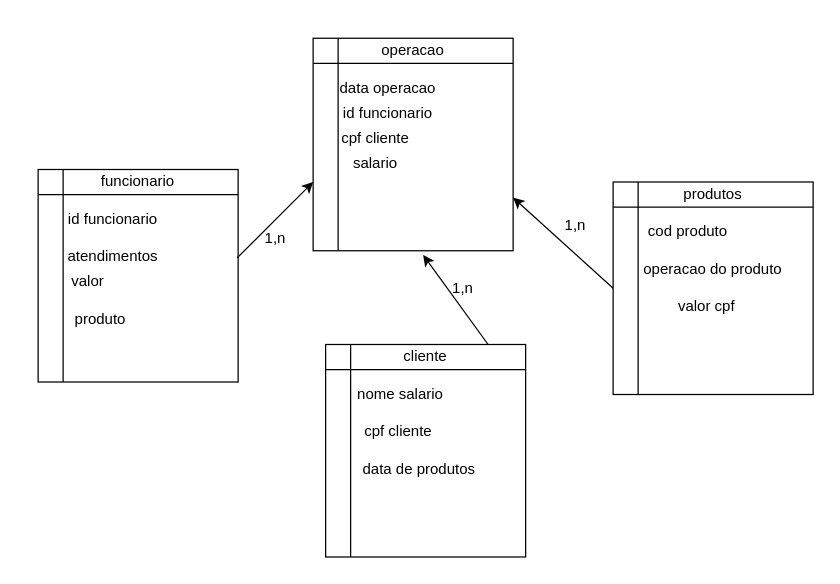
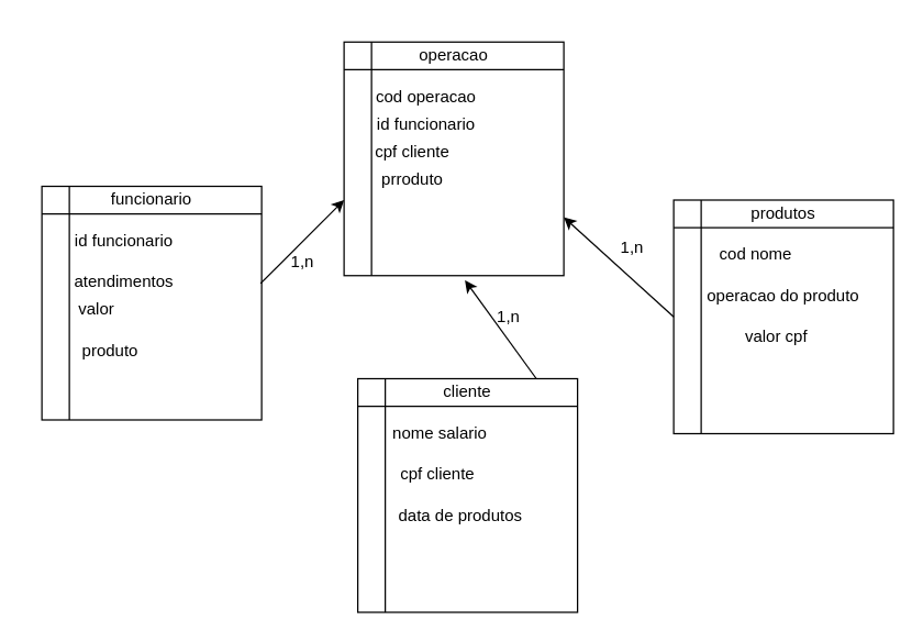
  <mxCell id="0" />
  <mxCell id="1" parent="0" />
  <mxCell id="2" value="" style="shape=internalStorage;whiteSpace=wrap;html=1;backgroundOutline=1;" vertex="1" parent="1"><mxGeometry x="30" y="135" width="160" height="170" as="geometry" /></mxCell>
  <mxCell id="3" value="funcionario&lt;br&gt;" style="text;html=1;strokeColor=none;fillColor=none;align=center;verticalAlign=middle;whiteSpace=wrap;rounded=0;" vertex="1" parent="1"><mxGeometry x="60" y="125" width="100" height="40" as="geometry" /></mxCell>
  <mxCell id="4" value="id funcionario" style="text;html=1;strokeColor=none;fillColor=none;align=center;verticalAlign=middle;whiteSpace=wrap;rounded=0;" vertex="1" parent="1"><mxGeometry x="40" y="155" width="100" height="40" as="geometry" /></mxCell>
  <mxCell id="5" value="atendimentos" style="text;html=1;strokeColor=none;fillColor=none;align=center;verticalAlign=middle;whiteSpace=wrap;rounded=0;" vertex="1" parent="1"><mxGeometry x="40" y="185" width="100" height="40" as="geometry" /></mxCell>
  <mxCell id="6" value="valor" style="text;html=1;strokeColor=none;fillColor=none;align=center;verticalAlign=middle;whiteSpace=wrap;rounded=0;" vertex="1" parent="1"><mxGeometry x="20" y="205" width="100" height="40" as="geometry" /></mxCell>
  <mxCell id="7" value="produto" style="text;html=1;strokeColor=none;fillColor=none;align=center;verticalAlign=middle;whiteSpace=wrap;rounded=0;" vertex="1" parent="1"><mxGeometry x="30" y="235" width="100" height="40" as="geometry" /></mxCell>
  <mxCell id="8" value="" style="shape=internalStorage;whiteSpace=wrap;html=1;backgroundOutline=1;" vertex="1" parent="1"><mxGeometry x="260" y="275" width="160" height="170" as="geometry" /></mxCell>
  <mxCell id="9" value="cliente" style="text;html=1;strokeColor=none;fillColor=none;align=center;verticalAlign=middle;whiteSpace=wrap;rounded=0;" vertex="1" parent="1"><mxGeometry x="290" y="265" width="100" height="40" as="geometry" /></mxCell>
  <mxCell id="10" value="nome salario" style="text;html=1;strokeColor=none;fillColor=none;align=center;verticalAlign=middle;whiteSpace=wrap;rounded=0;" vertex="1" parent="1"><mxGeometry x="270" y="295" width="100" height="40" as="geometry" /></mxCell>
  <mxCell id="11" value="cpf cliente&amp;nbsp;" style="text;html=1;strokeColor=none;fillColor=none;align=center;verticalAlign=middle;whiteSpace=wrap;rounded=0;" vertex="1" parent="1"><mxGeometry x="270" y="325" width="100" height="40" as="geometry" /></mxCell>
  <mxCell id="12" value="data de produtos" style="text;html=1;strokeColor=none;fillColor=none;align=center;verticalAlign=middle;whiteSpace=wrap;rounded=0;" vertex="1" parent="1"><mxGeometry x="270" y="355" width="130" height="40" as="geometry" /></mxCell>
  <mxCell id="13" style="edgeStyle=orthogonalEdgeStyle;rounded=0;orthogonalLoop=1;jettySize=auto;html=1;exitX=1;exitY=1;exitDx=0;exitDy=0;" edge="1" parent="1" source="14"><mxGeometry relative="1" as="geometry"><mxPoint x="410" y="200" as="targetPoint" /></mxGeometry></mxCell>
  <mxCell id="14" value="" style="shape=internalStorage;whiteSpace=wrap;html=1;backgroundOutline=1;" vertex="1" parent="1"><mxGeometry x="250" y="30" width="160" height="170" as="geometry" /></mxCell>
  <mxCell id="15" value="operacao" style="text;html=1;strokeColor=none;fillColor=none;align=center;verticalAlign=middle;whiteSpace=wrap;rounded=0;" vertex="1" parent="1"><mxGeometry x="280" y="20" width="100" height="40" as="geometry" /></mxCell>
- <mxCell id="16" value="data operacao" style="text;html=1;strokeColor=none;fillColor=none;align=center;verticalAlign=middle;whiteSpace=wrap;rounded=0;" vertex="1" parent="1"><mxGeometry x="260" y="50" width="100" height="40" as="geometry" /></mxCell>
+ <mxCell id="16" value="cod operacao" style="text;html=1;strokeColor=none;fillColor=none;align=center;verticalAlign=middle;whiteSpace=wrap;rounded=0;" vertex="1" parent="1"><mxGeometry x="260" y="50" width="100" height="40" as="geometry" /></mxCell>
  <mxCell id="17" value="id funcionario" style="text;html=1;strokeColor=none;fillColor=none;align=center;verticalAlign=middle;whiteSpace=wrap;rounded=0;" vertex="1" parent="1"><mxGeometry x="260" y="70" width="100" height="40" as="geometry" /></mxCell>
  <mxCell id="18" value="cpf cliente" style="text;html=1;strokeColor=none;fillColor=none;align=center;verticalAlign=middle;whiteSpace=wrap;rounded=0;" vertex="1" parent="1"><mxGeometry x="250" y="90" width="100" height="40" as="geometry" /></mxCell>
- <mxCell id="19" value="salario" style="text;html=1;strokeColor=none;fillColor=none;align=center;verticalAlign=middle;whiteSpace=wrap;rounded=0;" vertex="1" parent="1"><mxGeometry x="250" y="110" width="100" height="40" as="geometry" /></mxCell>
+ <mxCell id="19" value="prroduto" style="text;html=1;strokeColor=none;fillColor=none;align=center;verticalAlign=middle;whiteSpace=wrap;rounded=0;" vertex="1" parent="1"><mxGeometry x="250" y="110" width="100" height="40" as="geometry" /></mxCell>
  <mxCell id="20" value="" style="shape=internalStorage;whiteSpace=wrap;html=1;backgroundOutline=1;" vertex="1" parent="1"><mxGeometry x="490" y="145" width="160" height="170" as="geometry" /></mxCell>
  <mxCell id="21" value="produtos" style="text;html=1;strokeColor=none;fillColor=none;align=center;verticalAlign=middle;whiteSpace=wrap;rounded=0;" vertex="1" parent="1"><mxGeometry x="520" y="135" width="100" height="40" as="geometry" /></mxCell>
- <mxCell id="22" value="cod produto" style="text;html=1;strokeColor=none;fillColor=none;align=center;verticalAlign=middle;whiteSpace=wrap;rounded=0;" vertex="1" parent="1"><mxGeometry x="500" y="165" width="100" height="40" as="geometry" /></mxCell>
+ <mxCell id="22" value="cod nome" style="text;html=1;strokeColor=none;fillColor=none;align=center;verticalAlign=middle;whiteSpace=wrap;rounded=0;" vertex="1" parent="1"><mxGeometry x="500" y="165" width="100" height="40" as="geometry" /></mxCell>
  <mxCell id="23" value="operacao do produto" style="text;html=1;strokeColor=none;fillColor=none;align=center;verticalAlign=middle;whiteSpace=wrap;rounded=0;" vertex="1" parent="1"><mxGeometry x="505" y="195" width="130" height="40" as="geometry" /></mxCell>
  <mxCell id="24" value="valor cpf" style="text;html=1;strokeColor=none;fillColor=none;align=center;verticalAlign=middle;whiteSpace=wrap;rounded=0;" vertex="1" parent="1"><mxGeometry x="500" y="225" width="130" height="40" as="geometry" /></mxCell>
  <mxCell id="25" value="" style="endArrow=classic;html=1;rounded=0;exitX=1;exitY=0.25;exitDx=0;exitDy=0;entryX=0.55;entryY=1.02;entryDx=0;entryDy=0;entryPerimeter=0;" edge="1" parent="1" source="9" target="14"><mxGeometry width="50" height="50" relative="1" as="geometry"><mxPoint x="370" y="240" as="sourcePoint" /><mxPoint x="420" y="190" as="targetPoint" /></mxGeometry></mxCell>
  <mxCell id="26" value="" style="endArrow=classic;html=1;rounded=0;exitX=0.995;exitY=0.416;exitDx=0;exitDy=0;exitPerimeter=0;" edge="1" parent="1" source="2"><mxGeometry width="50" height="50" relative="1" as="geometry"><mxPoint x="200" y="195" as="sourcePoint" /><mxPoint x="250" y="145" as="targetPoint" /></mxGeometry></mxCell>
  <mxCell id="27" value="" style="endArrow=classic;html=1;rounded=0;exitX=0;exitY=0.5;exitDx=0;exitDy=0;entryX=1;entryY=0.75;entryDx=0;entryDy=0;" edge="1" parent="1" source="20" target="14"><mxGeometry width="50" height="50" relative="1" as="geometry"><mxPoint x="370" y="240" as="sourcePoint" /><mxPoint x="420" y="190" as="targetPoint" /></mxGeometry></mxCell>
  <mxCell id="28" value="1,n" style="text;html=1;strokeColor=none;fillColor=none;align=center;verticalAlign=middle;whiteSpace=wrap;rounded=0;" vertex="1" parent="1"><mxGeometry x="340" y="215" width="60" height="30" as="geometry" /></mxCell>
  <mxCell id="29" value="1,n" style="text;html=1;strokeColor=none;fillColor=none;align=center;verticalAlign=middle;whiteSpace=wrap;rounded=0;" vertex="1" parent="1"><mxGeometry x="430" y="165" width="60" height="30" as="geometry" /></mxCell>
  <mxCell id="30" value="1,n" style="text;html=1;strokeColor=none;fillColor=none;align=center;verticalAlign=middle;whiteSpace=wrap;rounded=0;" vertex="1" parent="1"><mxGeometry x="190" y="175" width="60" height="30" as="geometry" /></mxCell>
